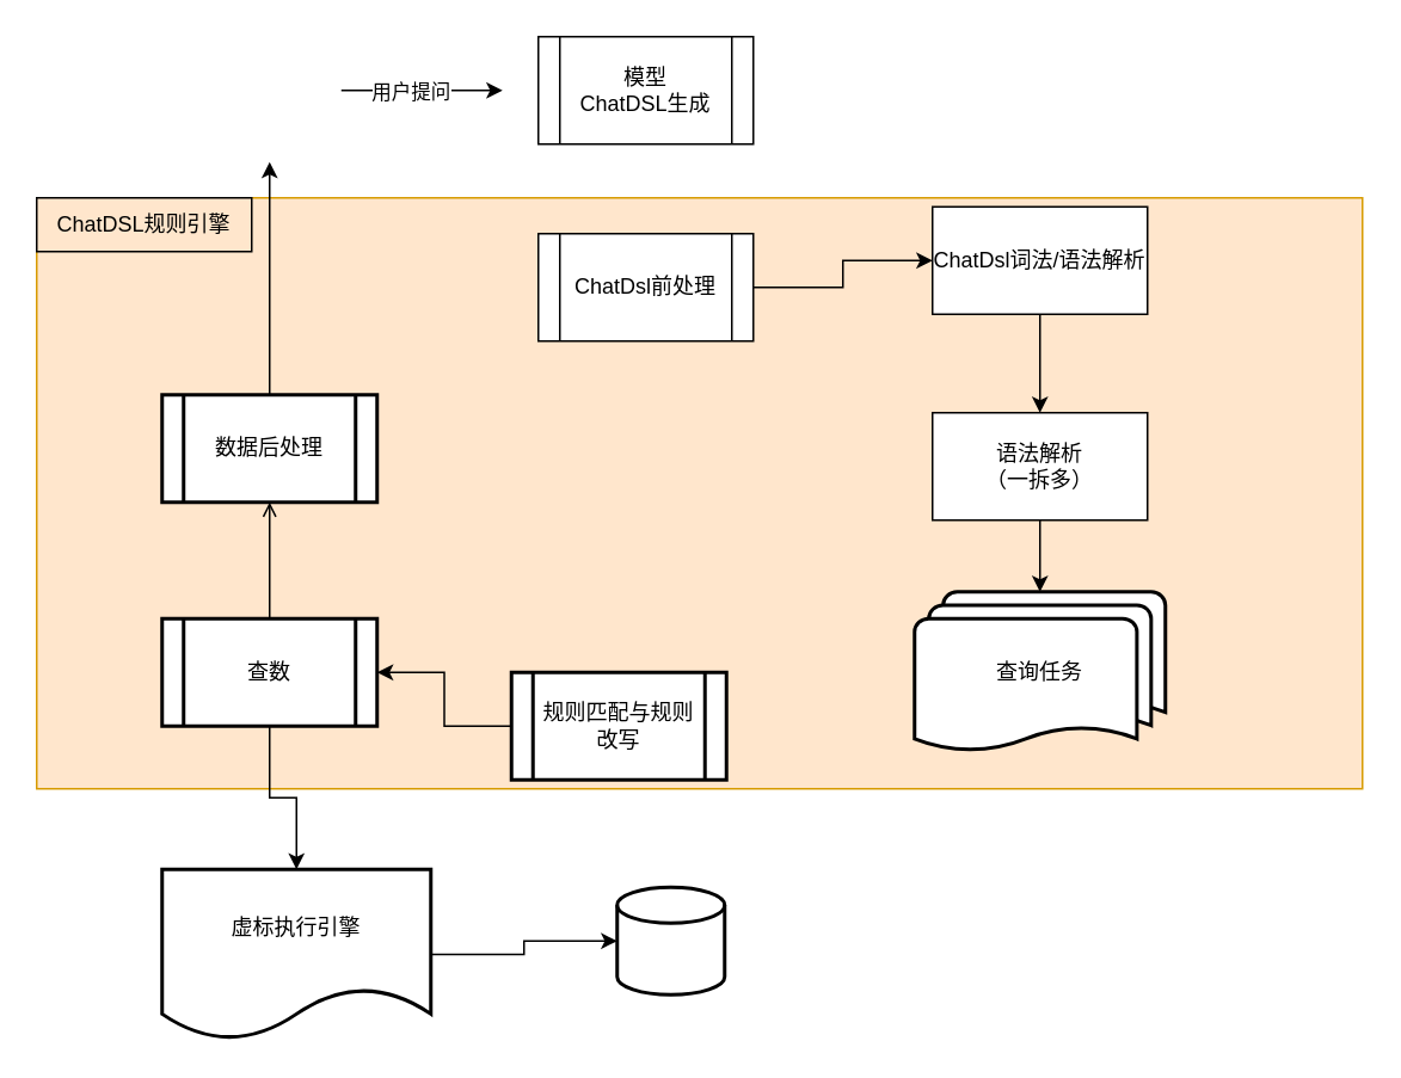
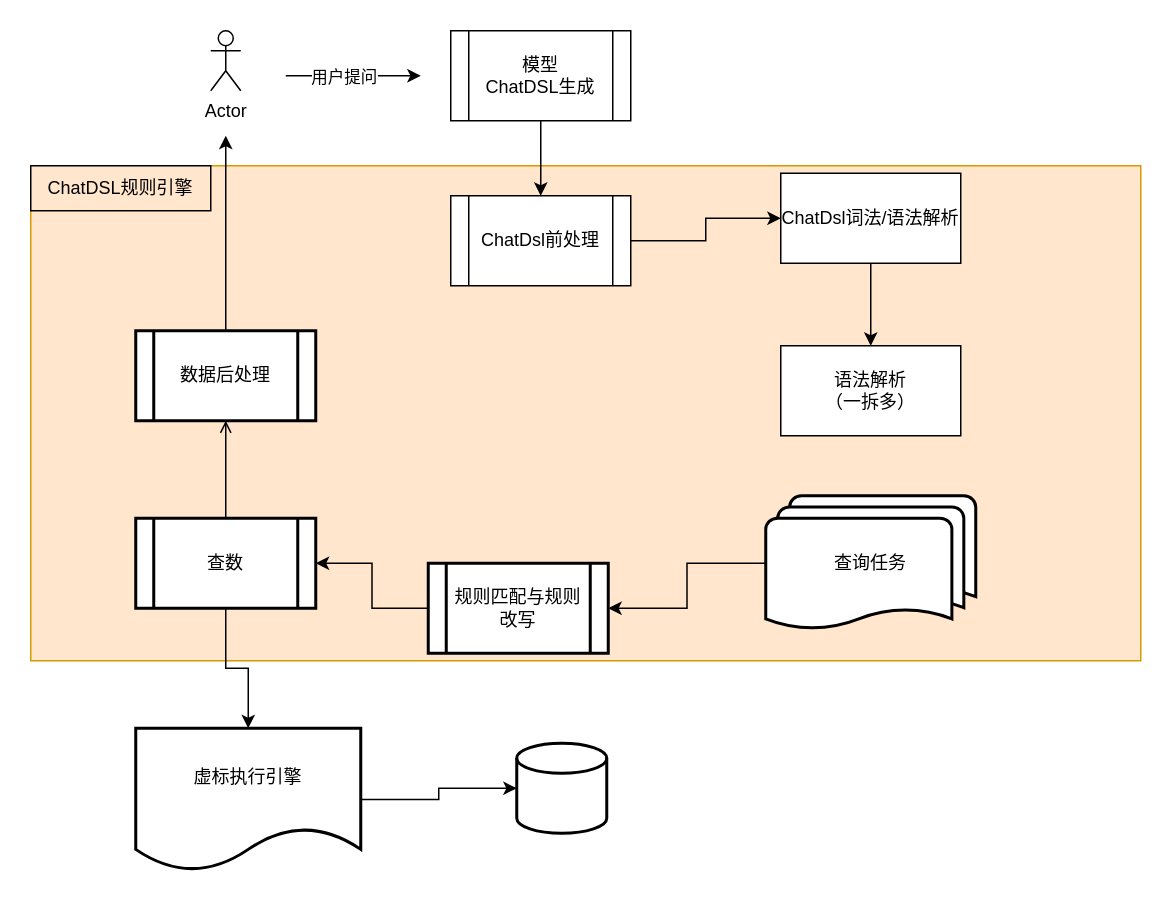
  <mxCell id="0" />
  <mxCell id="1" parent="0" />
  <mxCell id="2" value="" style="rounded=0;whiteSpace=wrap;html=1;fillColor=#ffe6cc;strokeColor=#d79b00;" vertex="1" parent="1"><mxGeometry x="20" y="110" width="740" height="330" as="geometry" /></mxCell>
+ <mxCell id="3" value="Actor" style="shape=umlActor;verticalLabelPosition=bottom;verticalAlign=top;html=1;outlineConnect=0;" vertex="1" parent="1"><mxGeometry x="140" y="20" width="20" height="40" as="geometry" /></mxCell>
  <mxCell id="4" value="" style="endArrow=classic;html=1;rounded=0;" edge="1" parent="1"><mxGeometry width="50" height="50" relative="1" as="geometry"><mxPoint x="190" y="50" as="sourcePoint" /><mxPoint x="280" y="50" as="targetPoint" /></mxGeometry></mxCell>
  <mxCell id="5" value="用户提问" style="edgeLabel;html=1;align=center;verticalAlign=middle;resizable=0;points=[];" vertex="1" connectable="0" parent="4"><mxGeometry x="-0.159" relative="1" as="geometry"><mxPoint as="offset" /></mxGeometry></mxCell>
+ <mxCell id="6" value="" style="edgeStyle=orthogonalEdgeStyle;rounded=0;orthogonalLoop=1;jettySize=auto;html=1;" edge="1" parent="1" source="7" target="9"><mxGeometry relative="1" as="geometry" /></mxCell>
  <mxCell id="7" value="模型&lt;div&gt;ChatDSL&lt;span style=&quot;background-color: transparent;&quot;&gt;生成&lt;/span&gt;&lt;/div&gt;" style="shape=process;whiteSpace=wrap;html=1;backgroundOutline=1;" vertex="1" parent="1"><mxGeometry x="300" y="20" width="120" height="60" as="geometry" /></mxCell>
  <mxCell id="8" value="" style="edgeStyle=orthogonalEdgeStyle;rounded=0;orthogonalLoop=1;jettySize=auto;html=1;" edge="1" parent="1" source="9" target="11"><mxGeometry relative="1" as="geometry" /></mxCell>
  <mxCell id="9" value="ChatDsl前处理" style="shape=process;whiteSpace=wrap;html=1;backgroundOutline=1;" vertex="1" parent="1"><mxGeometry x="300" y="130" width="120" height="60" as="geometry" /></mxCell>
  <mxCell id="10" value="" style="edgeStyle=orthogonalEdgeStyle;rounded=0;orthogonalLoop=1;jettySize=auto;html=1;" edge="1" parent="1" source="11" target="13"><mxGeometry relative="1" as="geometry" /></mxCell>
  <mxCell id="11" value="ChatDsl词法/语法解析" style="whiteSpace=wrap;html=1;" vertex="1" parent="1"><mxGeometry x="520" y="115" width="120" height="60" as="geometry" /></mxCell>
- <mxCell id="12" value="" style="edgeStyle=orthogonalEdgeStyle;rounded=0;orthogonalLoop=1;jettySize=auto;html=1;" edge="1" parent="1" source="13" target="15"><mxGeometry relative="1" as="geometry" /></mxCell>
  <mxCell id="13" value="语法解析&lt;div&gt;（一拆多）&lt;/div&gt;" style="whiteSpace=wrap;html=1;" vertex="1" parent="1"><mxGeometry x="520" y="230" width="120" height="60" as="geometry" /></mxCell>
+ <mxCell id="14" value="" style="edgeStyle=orthogonalEdgeStyle;rounded=0;orthogonalLoop=1;jettySize=auto;html=1;" edge="1" parent="1" source="15" target="17"><mxGeometry relative="1" as="geometry" /></mxCell>
  <mxCell id="15" value="查询任务" style="strokeWidth=2;html=1;shape=mxgraph.flowchart.multi-document;whiteSpace=wrap;" vertex="1" parent="1"><mxGeometry x="510" y="330" width="140" height="90" as="geometry" /></mxCell>
  <mxCell id="16" value="" style="edgeStyle=orthogonalEdgeStyle;rounded=0;orthogonalLoop=1;jettySize=auto;html=1;" edge="1" parent="1" source="17" target="20"><mxGeometry relative="1" as="geometry" /></mxCell>
  <mxCell id="17" value="规则匹配与规则改写" style="shape=process;whiteSpace=wrap;html=1;backgroundOutline=1;strokeWidth=2;" vertex="1" parent="1"><mxGeometry x="285" y="375" width="120" height="60" as="geometry" /></mxCell>
  <mxCell id="18" value="" style="edgeStyle=orthogonalEdgeStyle;rounded=0;orthogonalLoop=1;jettySize=auto;html=1;" edge="1" parent="1" source="20" target="22"><mxGeometry relative="1" as="geometry" /></mxCell>
  <mxCell id="19" value="" style="edgeStyle=orthogonalEdgeStyle;rounded=0;orthogonalLoop=1;jettySize=auto;html=1;endArrow=open;" edge="1" parent="1" source="20" target="25"><mxGeometry relative="1" as="geometry" /></mxCell>
  <mxCell id="20" value="查数" style="shape=process;whiteSpace=wrap;html=1;backgroundOutline=1;strokeWidth=2;" vertex="1" parent="1"><mxGeometry x="90" y="345" width="120" height="60" as="geometry" /></mxCell>
  <mxCell id="21" value="" style="edgeStyle=orthogonalEdgeStyle;rounded=0;orthogonalLoop=1;jettySize=auto;html=1;" edge="1" parent="1" source="22" target="23"><mxGeometry relative="1" as="geometry" /></mxCell>
  <mxCell id="22" value="虚标执行引擎" style="shape=document;whiteSpace=wrap;html=1;boundedLbl=1;strokeWidth=2;" vertex="1" parent="1"><mxGeometry x="90" y="485" width="150" height="95" as="geometry" /></mxCell>
  <mxCell id="23" value="" style="strokeWidth=2;html=1;shape=mxgraph.flowchart.database;whiteSpace=wrap;" vertex="1" parent="1"><mxGeometry x="344" y="495" width="60" height="60" as="geometry" /></mxCell>
  <mxCell id="24" value="" style="edgeStyle=orthogonalEdgeStyle;rounded=0;orthogonalLoop=1;jettySize=auto;html=1;" edge="1" parent="1" source="25"><mxGeometry relative="1" as="geometry"><mxPoint x="150" y="90" as="targetPoint" /></mxGeometry></mxCell>
  <mxCell id="25" value="数据后处理" style="shape=process;whiteSpace=wrap;html=1;backgroundOutline=1;strokeWidth=2;" vertex="1" parent="1"><mxGeometry x="90" y="220" width="120" height="60" as="geometry" /></mxCell>
  <mxCell id="26" value="ChatDSL规则引擎" style="rounded=0;whiteSpace=wrap;html=1;fillColor=#ffe6cc;" vertex="1" parent="1"><mxGeometry x="20" y="110" width="120" height="30" as="geometry" /></mxCell>
